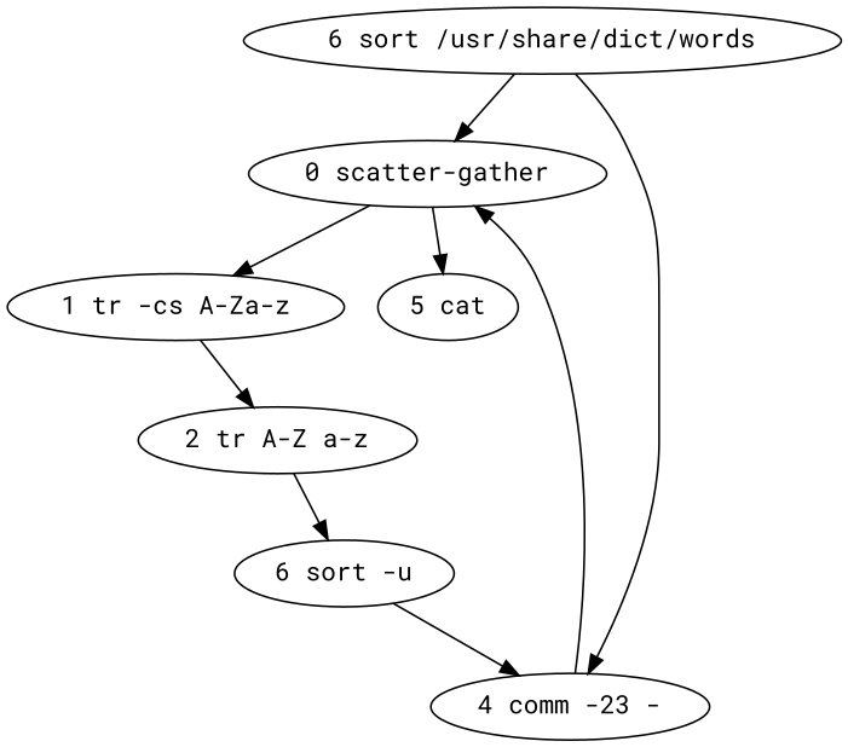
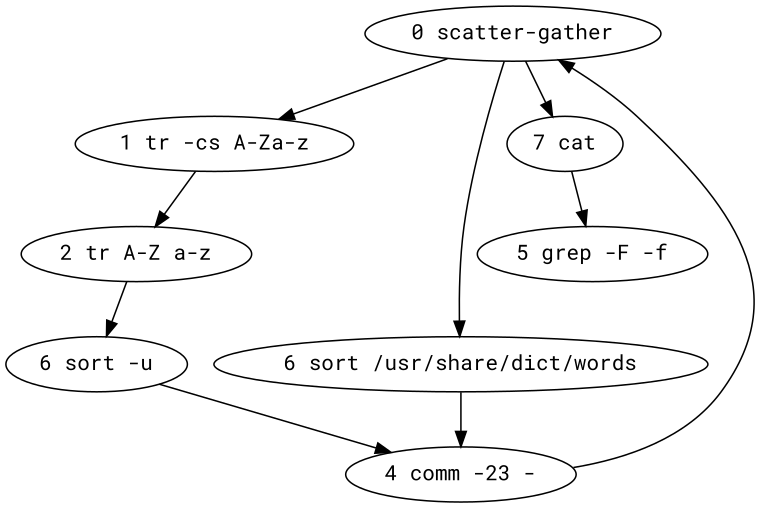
  digraph {
    fontname="Roboto Mono"
    node [fontname="Roboto Mono"]
    edge [fontname="Roboto Mono"]
    n1 [label="0 scatter-gather"]
    n2 [label="1 tr -cs A-Za-z"]
    n3 [label="6 sort /usr/share/dict/words"]
-   n4 [label="5 cat"]
+   n4 [label="7 cat"]
    n5 [label="2 tr A-Z a-z"]
    n6 [label="4 comm -23 -"]
+   n7 [label="5 grep -F -f"]
    n8 [label="6 sort -u"]
    n1 -> n2
-   n3 -> n1
+   n1 -> n3
    n1 -> n4
    n2 -> n5
    n3 -> n6
+   n4 -> n7
    n5 -> n8
    n6 -> n1
    n8 -> n6
  }
